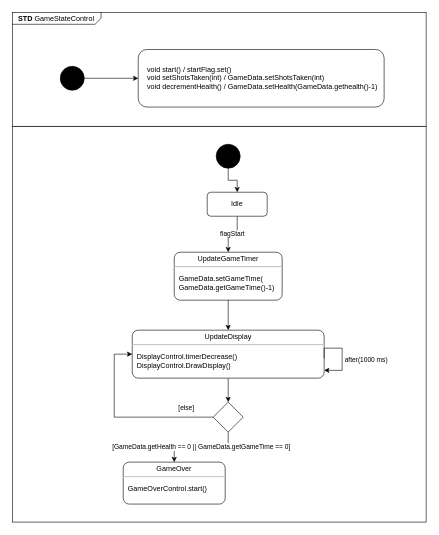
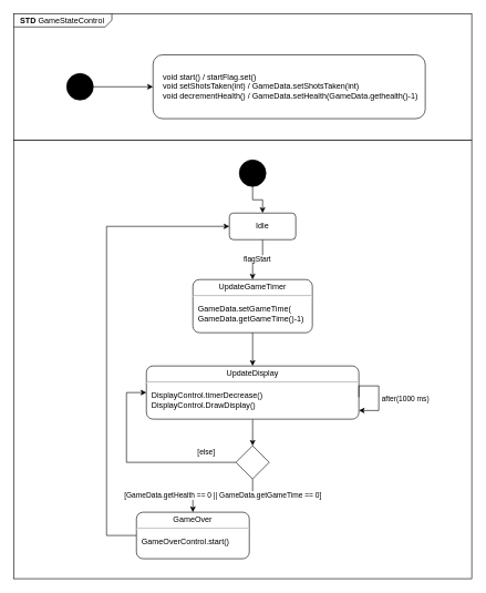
  <mxCell id="0" />
  <mxCell id="1" parent="0" />
  <mxCell id="2" value="" style="group" vertex="1" connectable="0" parent="1"><mxGeometry x="20" y="20" width="690" height="850" as="geometry" /></mxCell>
  <mxCell id="3" value="" style="rounded=0;whiteSpace=wrap;html=1;" vertex="1" parent="2"><mxGeometry y="190" width="690" height="660" as="geometry" /></mxCell>
  <mxCell id="4" value="&lt;p style=&quot;margin:0px;margin-top:4px;margin-left:10px;text-align:left;&quot;&gt;&lt;b&gt;STD &lt;/b&gt;GameStateControl&lt;/p&gt;" style="html=1;shape=mxgraph.sysml.package;html=1;overflow=fill;whiteSpace=wrap;labelX=148;" vertex="1" parent="2"><mxGeometry width="690" height="190" as="geometry" /></mxCell>
  <mxCell id="5" value="void start() / startFlag.set()&lt;br&gt;void setShotsTaken(int) / GameData.setShotsTaken(int)&lt;br&gt;void decrementHealth() / GameData.setHealth(GameData.gethealth()-1)" style="shape=rect;rounded=1;html=1;whiteSpace=wrap;align=left;spacingLeft=13;" vertex="1" parent="1"><mxGeometry x="230" y="82" width="410" height="96" as="geometry" /></mxCell>
  <mxCell id="6" style="edgeStyle=orthogonalEdgeStyle;rounded=0;orthogonalLoop=1;jettySize=auto;html=1;" edge="1" parent="1" source="7" target="5"><mxGeometry relative="1" as="geometry" /></mxCell>
  <mxCell id="7" value="" style="shape=ellipse;html=1;fillColor=strokeColor;fontSize=18;fontColor=#ffffff;" vertex="1" parent="1"><mxGeometry x="100" y="110" width="40" height="40" as="geometry" /></mxCell>
  <mxCell id="8" style="edgeStyle=orthogonalEdgeStyle;rounded=0;orthogonalLoop=1;jettySize=auto;html=1;" edge="1" parent="1" source="9" target="11"><mxGeometry relative="1" as="geometry" /></mxCell>
  <mxCell id="9" value="" style="shape=ellipse;html=1;fillColor=strokeColor;fontSize=18;fontColor=#ffffff;" vertex="1" parent="1"><mxGeometry x="360" y="240" width="40" height="40" as="geometry" /></mxCell>
  <mxCell id="10" value="flagStart" style="edgeStyle=orthogonalEdgeStyle;rounded=0;orthogonalLoop=1;jettySize=auto;html=1;" edge="1" parent="1" source="11" target="12"><mxGeometry relative="1" as="geometry"><mxPoint x="380" y="410" as="targetPoint" /></mxGeometry></mxCell>
  <mxCell id="11" value="Idle" style="shape=rect;rounded=1;html=1;whiteSpace=wrap;align=center;" vertex="1" parent="1"><mxGeometry x="345" y="320" width="100" height="40" as="geometry" /></mxCell>
  <mxCell id="12" value="&lt;p style=&quot;margin:0px;margin-top:4px;text-align:center;&quot;&gt;UpdateGameTimer&lt;/p&gt;&lt;hr&gt;&lt;p&gt;&lt;/p&gt;&lt;p style=&quot;margin:0px;margin-left:8px;text-align:left;&quot;&gt;GameData.setGameTime(&lt;/p&gt;&lt;p style=&quot;margin:0px;margin-left:8px;text-align:left;&quot;&gt;GameData.getGameTime()-1)&lt;/p&gt;" style="shape=mxgraph.sysml.simpleState;html=1;overflow=fill;whiteSpace=wrap;align=center;" vertex="1" parent="1"><mxGeometry x="290" y="420" width="180" height="80" as="geometry" /></mxCell>
  <mxCell id="13" value="" style="edgeStyle=orthogonalEdgeStyle;rounded=0;orthogonalLoop=1;jettySize=auto;html=1;" edge="1" parent="1" source="12" target="15"><mxGeometry relative="1" as="geometry"><mxPoint x="380" y="570" as="sourcePoint" /></mxGeometry></mxCell>
  <mxCell id="14" style="edgeStyle=orthogonalEdgeStyle;rounded=0;orthogonalLoop=1;jettySize=auto;html=1;" edge="1" parent="1" source="15" target="18"><mxGeometry relative="1" as="geometry" /></mxCell>
  <mxCell id="15" value="&lt;p style=&quot;margin:0px;margin-top:4px;text-align:center;&quot;&gt;UpdateDisplay&lt;/p&gt;&lt;hr&gt;&lt;p&gt;&lt;/p&gt;&lt;p style=&quot;margin:0px;margin-left:8px;text-align:left;&quot;&gt;&lt;span style=&quot;background-color: initial;&quot;&gt;DisplayControl.timerDecrease()&lt;/span&gt;&lt;br&gt;&lt;/p&gt;&lt;p style=&quot;margin:0px;margin-left:8px;text-align:left;&quot;&gt;&lt;span style=&quot;background-color: initial;&quot;&gt;DisplayControl.DrawDisplay()&lt;/span&gt;&lt;/p&gt;" style="shape=mxgraph.sysml.simpleState;html=1;overflow=fill;whiteSpace=wrap;align=center;" vertex="1" parent="1"><mxGeometry x="220" y="550" width="320" height="80" as="geometry" /></mxCell>
  <mxCell id="16" value="[else]" style="edgeStyle=orthogonalEdgeStyle;rounded=0;orthogonalLoop=1;jettySize=auto;html=1;" edge="1" parent="1" source="18" target="15"><mxGeometry x="-0.7" y="-15" relative="1" as="geometry"><Array as="points"><mxPoint x="190" y="695" /><mxPoint x="190" y="590" /></Array><mxPoint as="offset" /></mxGeometry></mxCell>
  <mxCell id="17" value="[GameData.getHealth == 0 || GameData.getGameTime == 0]" style="edgeStyle=orthogonalEdgeStyle;rounded=0;orthogonalLoop=1;jettySize=auto;html=1;" edge="1" parent="1" source="18" target="21"><mxGeometry relative="1" as="geometry" /></mxCell>
  <mxCell id="18" value="" style="rhombus;whiteSpace=wrap;html=1;" vertex="1" parent="1"><mxGeometry x="355" y="670" width="50" height="50" as="geometry" /></mxCell>
  <mxCell id="19" value="after(1000 ms)" style="edgeStyle=orthogonalEdgeStyle;rounded=0;orthogonalLoop=1;jettySize=auto;html=1;" edge="1" parent="1"><mxGeometry x="0.176" y="40" relative="1" as="geometry"><mxPoint x="540" y="597" as="sourcePoint" /><mxPoint x="540" y="617" as="targetPoint" /><Array as="points"><mxPoint x="540" y="580" /><mxPoint x="570" y="580" /><mxPoint x="570" y="617" /></Array><mxPoint as="offset" /></mxGeometry></mxCell>
+ <mxCell id="20" style="edgeStyle=orthogonalEdgeStyle;rounded=0;orthogonalLoop=1;jettySize=auto;html=1;" edge="1" parent="1" source="21" target="11"><mxGeometry relative="1" as="geometry"><Array as="points"><mxPoint x="160" y="805" /><mxPoint x="160" y="340" /></Array></mxGeometry></mxCell>
  <mxCell id="21" value="&lt;p style=&quot;margin:0px;margin-top:4px;text-align:center;&quot;&gt;GameOver&lt;/p&gt;&lt;hr&gt;&lt;p&gt;&lt;/p&gt;&lt;p style=&quot;margin:0px;margin-left:8px;text-align:left;&quot;&gt;GameOverControl.start()&lt;/p&gt;" style="shape=mxgraph.sysml.simpleState;html=1;overflow=fill;whiteSpace=wrap;align=center;" vertex="1" parent="1"><mxGeometry x="205" y="770" width="170" height="70" as="geometry" /></mxCell>
